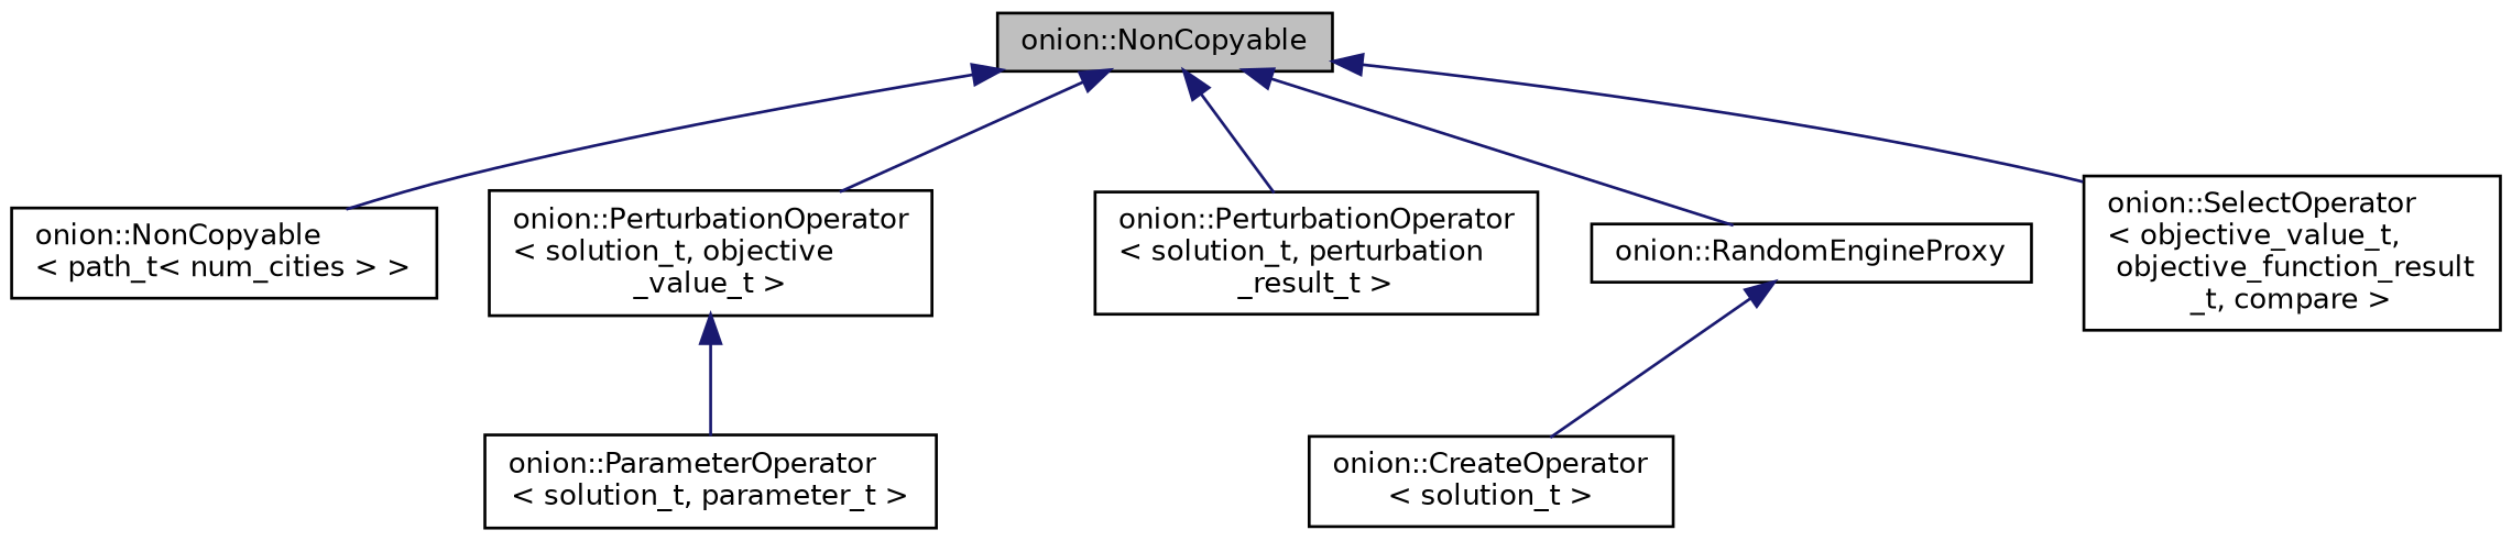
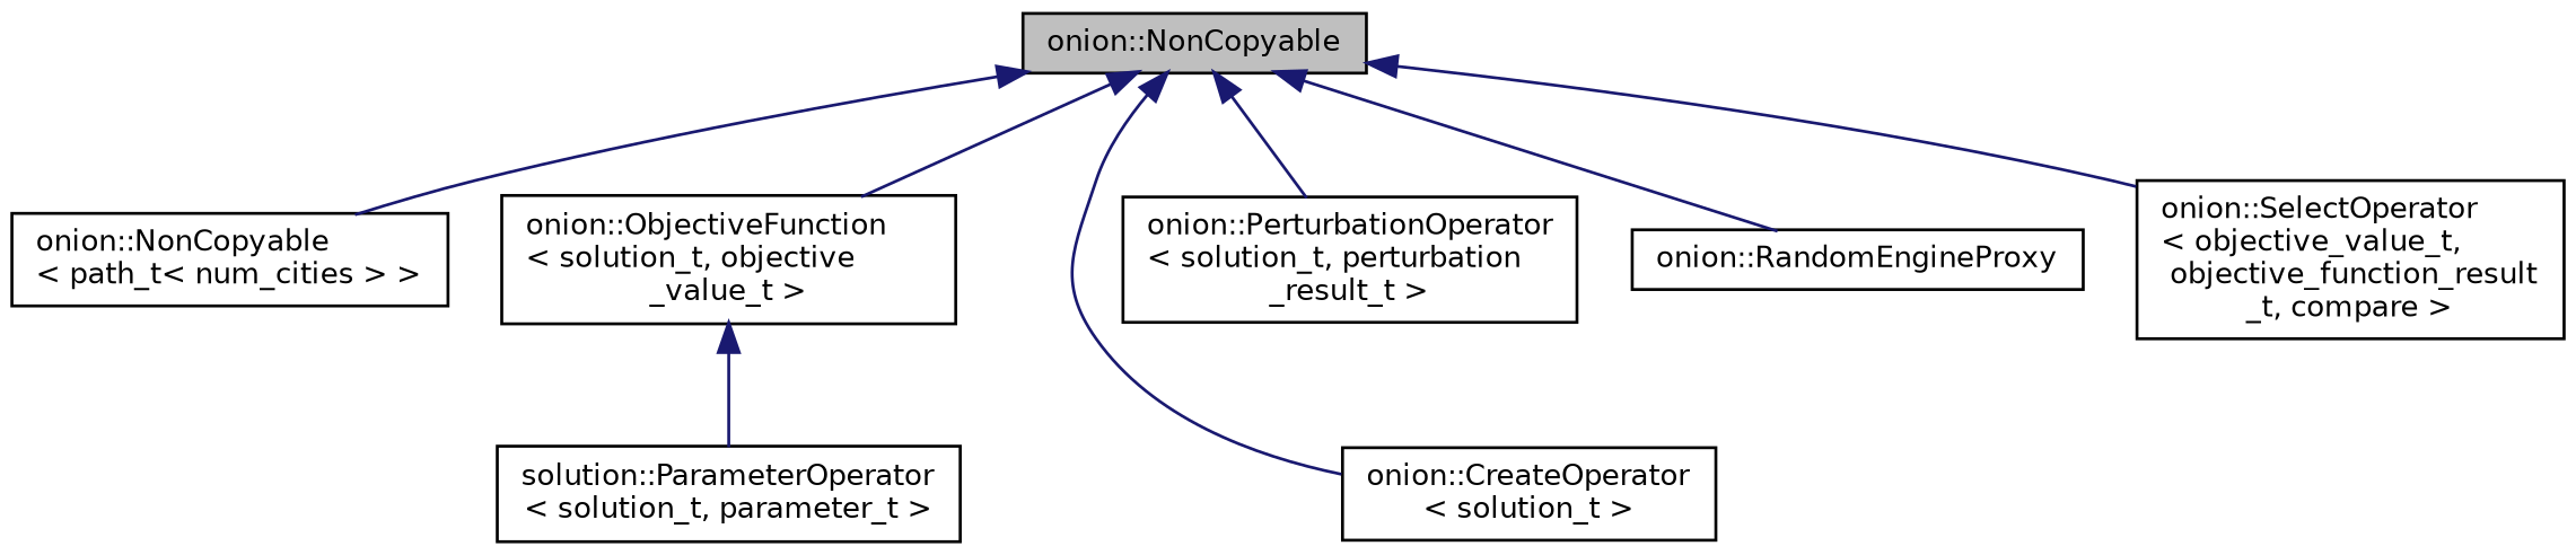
  digraph {
    rankdir=TB
    node [color=black fillcolor=white fontname=Helvetica fontsize=10 shape=record style=filled]
    edge [color=midnightblue dir=back fontname=Helvetica fontsize=10 labelfontname=Helvetica labelfontsize=10 style=solid]
    n1 [fillcolor=grey75 fontcolor=black height=0.2 label="onion::NonCopyable" width=0.4]
    n2 [height=0.2 label="onion::NonCopyable\l\< path_t\< num_cities \> \>" width=0.4]
    n3 [height=0.2 label="onion::CreateOperator\l\< solution_t \>" width=0.4]
-   n4 [height=0.2 label="onion::PerturbationOperator\l\< solution_t, objective\l_value_t \>" width=0.4]
+   n4 [height=0.2 label="onion::ObjectiveFunction\l\< solution_t, objective\l_value_t \>" width=0.4]
    n5 [height=0.2 label="onion::PerturbationOperator\l\< solution_t, perturbation\l_result_t \>" width=0.4]
    n6 [height=0.2 label="onion::RandomEngineProxy" width=0.4]
    n7 [height=0.2 label="onion::SelectOperator\l\< objective_value_t,\l objective_function_result\l_t, compare \>" width=0.4]
-   n8 [height=0.2 label="onion::ParameterOperator\l\< solution_t, parameter_t \>" width=0.4]
+   n8 [height=0.2 label="solution::ParameterOperator\l\< solution_t, parameter_t \>" width=0.4]
    n1 -> n2
-   n6 -> n3
+   n1 -> n3
    n1 -> n4
    n1 -> n5
    n1 -> n6
    n1 -> n7
    n4 -> n8
  }
